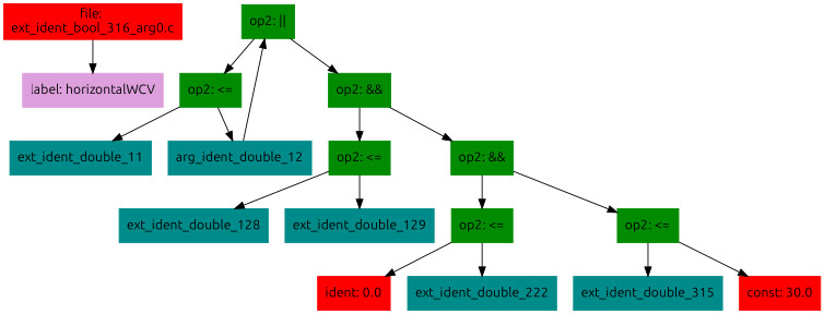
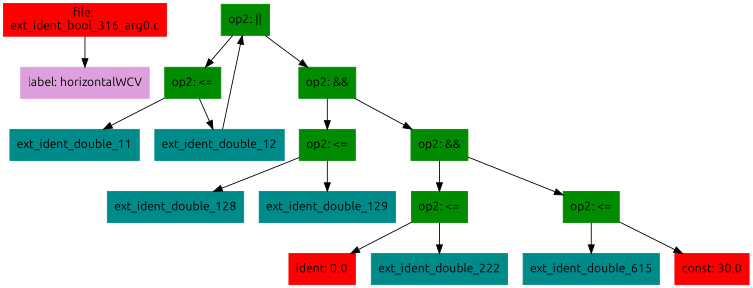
  digraph {
    fontname=Ubuntu
    node [color=green4 fontname=Ubuntu shape=box style=filled]
    edge [fontname=Ubuntu]
    n1 [color=red label="file: \next_ident_bool_316_arg0.c"]
    n2 [color=plum label="label: horizontalWCV"]
    n3 [label="op2: ||"]
    n4 [label="op2: <="]
    n5 [label="op2: &&"]
    n6 [color=cyan4 label=ext_ident_double_11]
-   n7 [color=cyan4 label=arg_ident_double_12]
+   n7 [color=cyan4 label=ext_ident_double_12]
    n8 [label="op2: <="]
    n9 [label="op2: &&"]
    n10 [color=cyan4 label=ext_ident_double_128]
    n11 [color=cyan4 label=ext_ident_double_129]
    n12 [label="op2: <="]
    n13 [label="op2: <="]
    n14 [color=red1 label="ident: 0.0"]
    n15 [color=cyan4 label=ext_ident_double_222]
-   n16 [color=cyan4 label=ext_ident_double_315]
+   n16 [color=cyan4 label=ext_ident_double_615]
    n17 [color=red1 label="const: 30.0"]
    n1 -> n2
    n3 -> n4
    n3 -> n5
    n4 -> n6
    n4 -> n7
    n5 -> n8
    n5 -> n9
    n7 -> n3
    n8 -> n10
    n8 -> n11
    n9 -> n12
    n9 -> n13
    n12 -> n14
    n12 -> n15
    n13 -> n16
    n13 -> n17
  }
